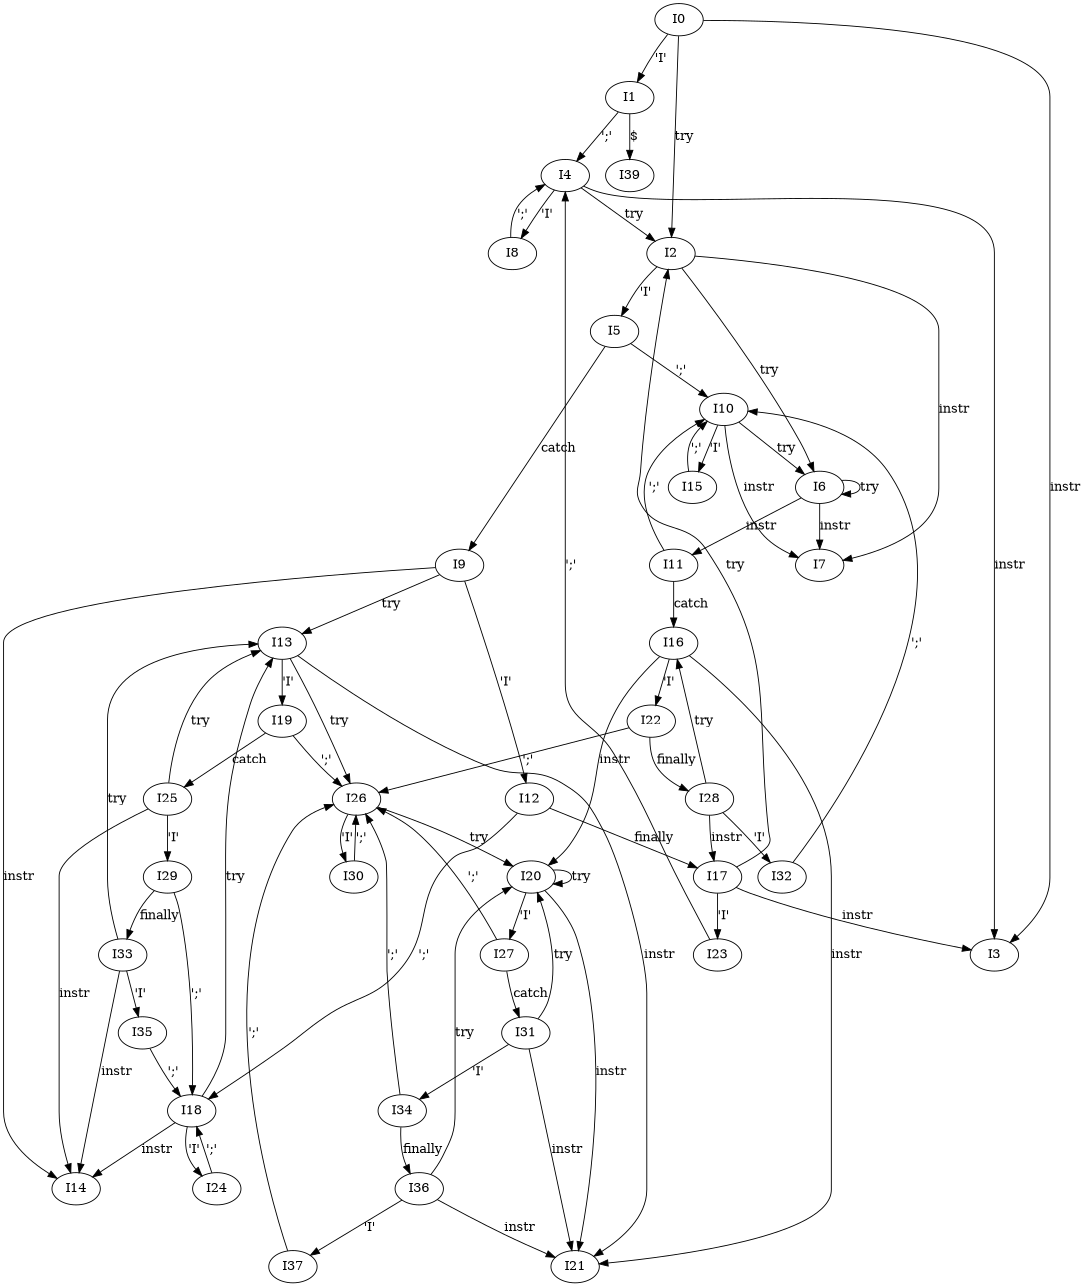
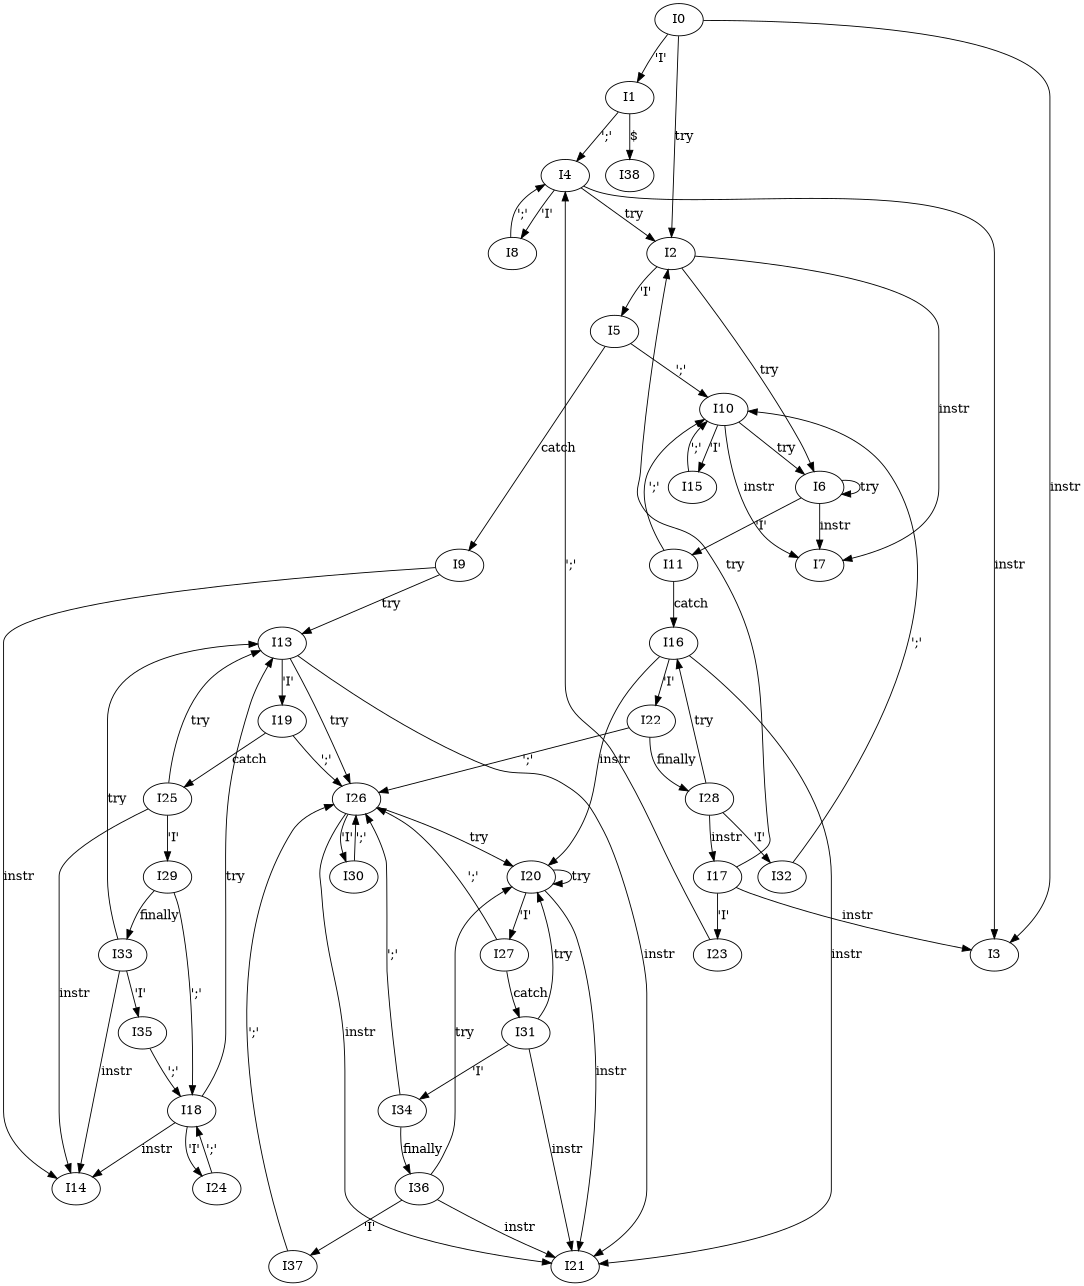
  digraph {
    I0
    I1
    I2
    I3
    I4
-   I39
+   I39 [label=I38]
    I5
    I6
    I7
    I8
    I9
    I10
    I11
    I14
    I13
-   I12
    I15
    I16
    I19
    I21
    I26
    I17
    I18
    I20
    I22
    I25
    I27
    I23
    I24
    I28
    I29
    I30
    I31
    I32
    I33
    I34
    I35
    I36
    I37
    I0 -> I1 [label="'I'"]
    I0 -> I2 [label=try]
    I0 -> I3 [label=instr]
    I1 -> I4 [label="';'"]
    I1 -> I39 [label="$"]
    I2 -> I5 [label="'I'"]
    I2 -> I6 [label=try]
    I2 -> I7 [label=instr]
    I4 -> I2 [label=try]
    I4 -> I3 [label=instr]
    I4 -> I8 [label="'I'"]
    I5 -> I9 [label=catch]
    I5 -> I10 [label="';'"]
    I6 -> I6 [label=try]
    I6 -> I7 [label=instr]
-   I6 -> I11 [label=instr]
+   I6 -> I11 [label="'I'"]
    I8 -> I4 [label="';'"]
    I9 -> I14 [label=instr]
    I9 -> I13 [label=try]
-   I9 -> I12 [label="'I'"]
    I10 -> I6 [label=try]
    I10 -> I7 [label=instr]
    I10 -> I15 [label="'I'"]
    I11 -> I10 [label="';'"]
    I11 -> I16 [label=catch]
    I13 -> I19 [label="'I'"]
    I13 -> I21 [label=instr]
    I13 -> I26 [label=try]
-   I12 -> I17 [label=finally]
-   I12 -> I18 [label="';'"]
    I15 -> I10 [label="';'"]
    I16 -> I21 [label=instr]
    I16 -> I20 [label=instr]
    I16 -> I22 [label="'I'"]
    I19 -> I26 [label="';'"]
    I19 -> I25 [label=catch]
+   I26 -> I21 [label=instr]
    I26 -> I20 [label=try]
    I26 -> I30 [label="'I'"]
    I17 -> I2 [label=try]
    I17 -> I3 [label=instr]
    I17 -> I23 [label="'I'"]
    I18 -> I14 [label=instr]
    I18 -> I13 [label=try]
    I18 -> I24 [label="'I'"]
    I20 -> I21 [label=instr]
    I20 -> I20 [label=try]
    I20 -> I27 [label="'I'"]
    I22 -> I26 [label="';'"]
    I22 -> I28 [label=finally]
    I25 -> I14 [label=instr]
    I25 -> I13 [label=try]
    I25 -> I29 [label="'I'"]
    I27 -> I26 [label="';'"]
    I27 -> I31 [label=catch]
    I23 -> I4 [label="';'"]
    I24 -> I18 [label="';'"]
    I28 -> I16 [label=try]
    I28 -> I17 [label=instr]
    I28 -> I32 [label="'I'"]
    I29 -> I18 [label="';'"]
    I29 -> I33 [label=finally]
    I30 -> I26 [label="';'"]
    I31 -> I21 [label=instr]
    I31 -> I20 [label=try]
    I31 -> I34 [label="'I'"]
    I32 -> I10 [label="';'"]
    I33 -> I14 [label=instr]
    I33 -> I13 [label=try]
    I33 -> I35 [label="'I'"]
    I34 -> I26 [label="';'"]
    I34 -> I36 [label=finally]
    I35 -> I18 [label="';'"]
    I36 -> I21 [label=instr]
    I36 -> I20 [label=try]
    I36 -> I37 [label="'I'"]
    I37 -> I26 [label="';'"]
  }
